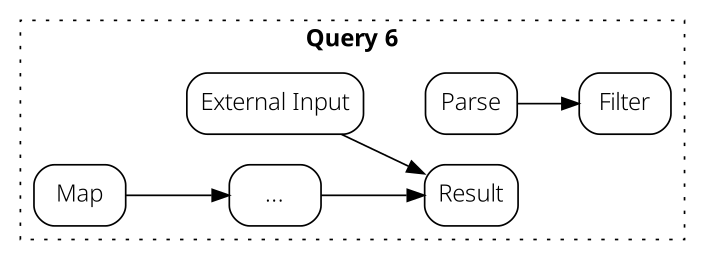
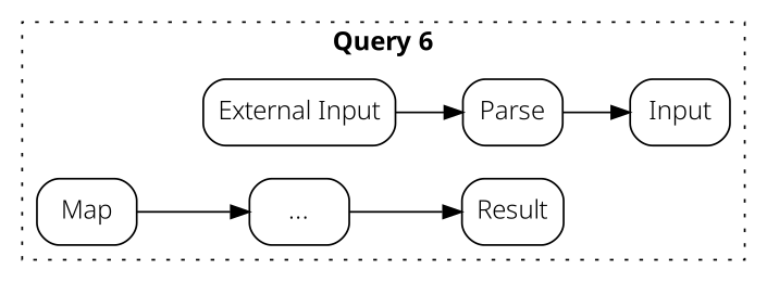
  digraph {
    fontname="source sans pro bold"
    rankdir=LR
    node [fontname="source sans pro light" shape=box style=rounded]
    edge [fontname="source sans pro light"]
    "External Input"
    Parse
-   Filter
+   Filter [label=Input]
    Map
    "..."
    Result
    subgraph cluster_1 {
      label="Query 6"
      style=dotted
      "External Input"
      Parse
      Filter
      Map
      "..."
      Result
    }
-   "External Input" -> Result
+   "External Input" -> Parse
    Parse -> Filter
    Map -> "..."
    "..." -> Result
  }
